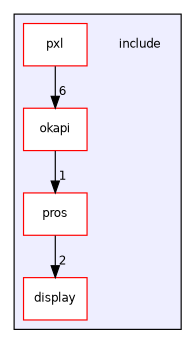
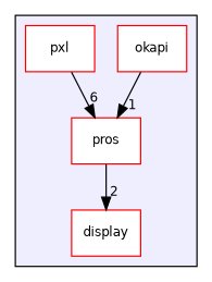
  digraph {
    compound=true
    node [fontname=Helvetica fontsize=10 shape=box color=red fillcolor=white style=filled]
    edge [labeldistance=1.5 labelfontname=Helvetica labelfontsize=10]
-   n1 [label=include shape=plaintext color="" fillcolor="" style=""]
    n2 [label=display]
    n3 [label=okapi]
    n4 [label=pros]
    n5 [label=pxl]
    subgraph cluster_1 {
      bgcolor="#eeeeff"
      pencolor=black
-     n1
      n2
      n3
      n4
      n5
    }
    n3 -> n4 [headlabel=1]
    n4 -> n2 [headlabel=2]
-   n5 -> n3 [headlabel=6]
+   n5 -> n4 [headlabel=6]
  }
